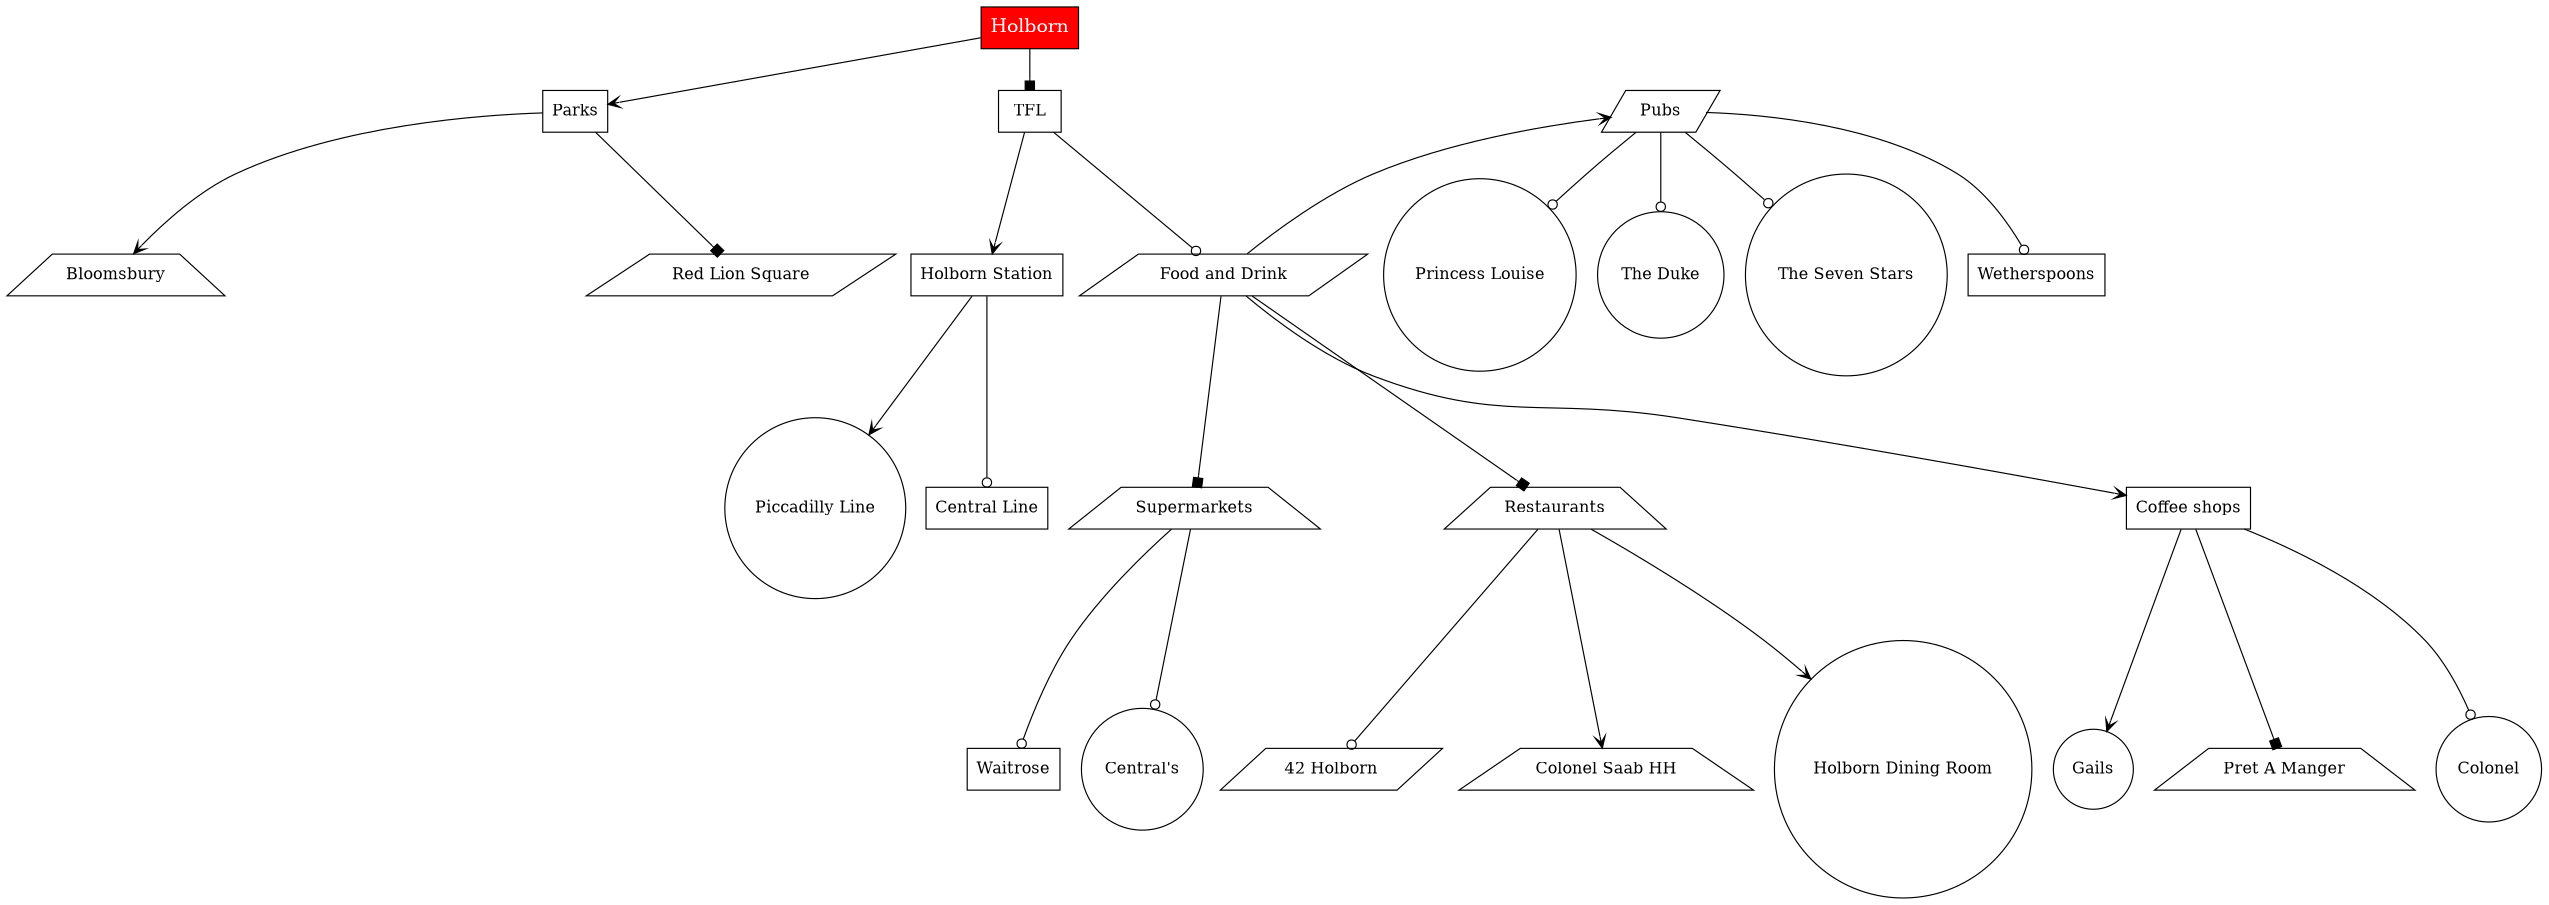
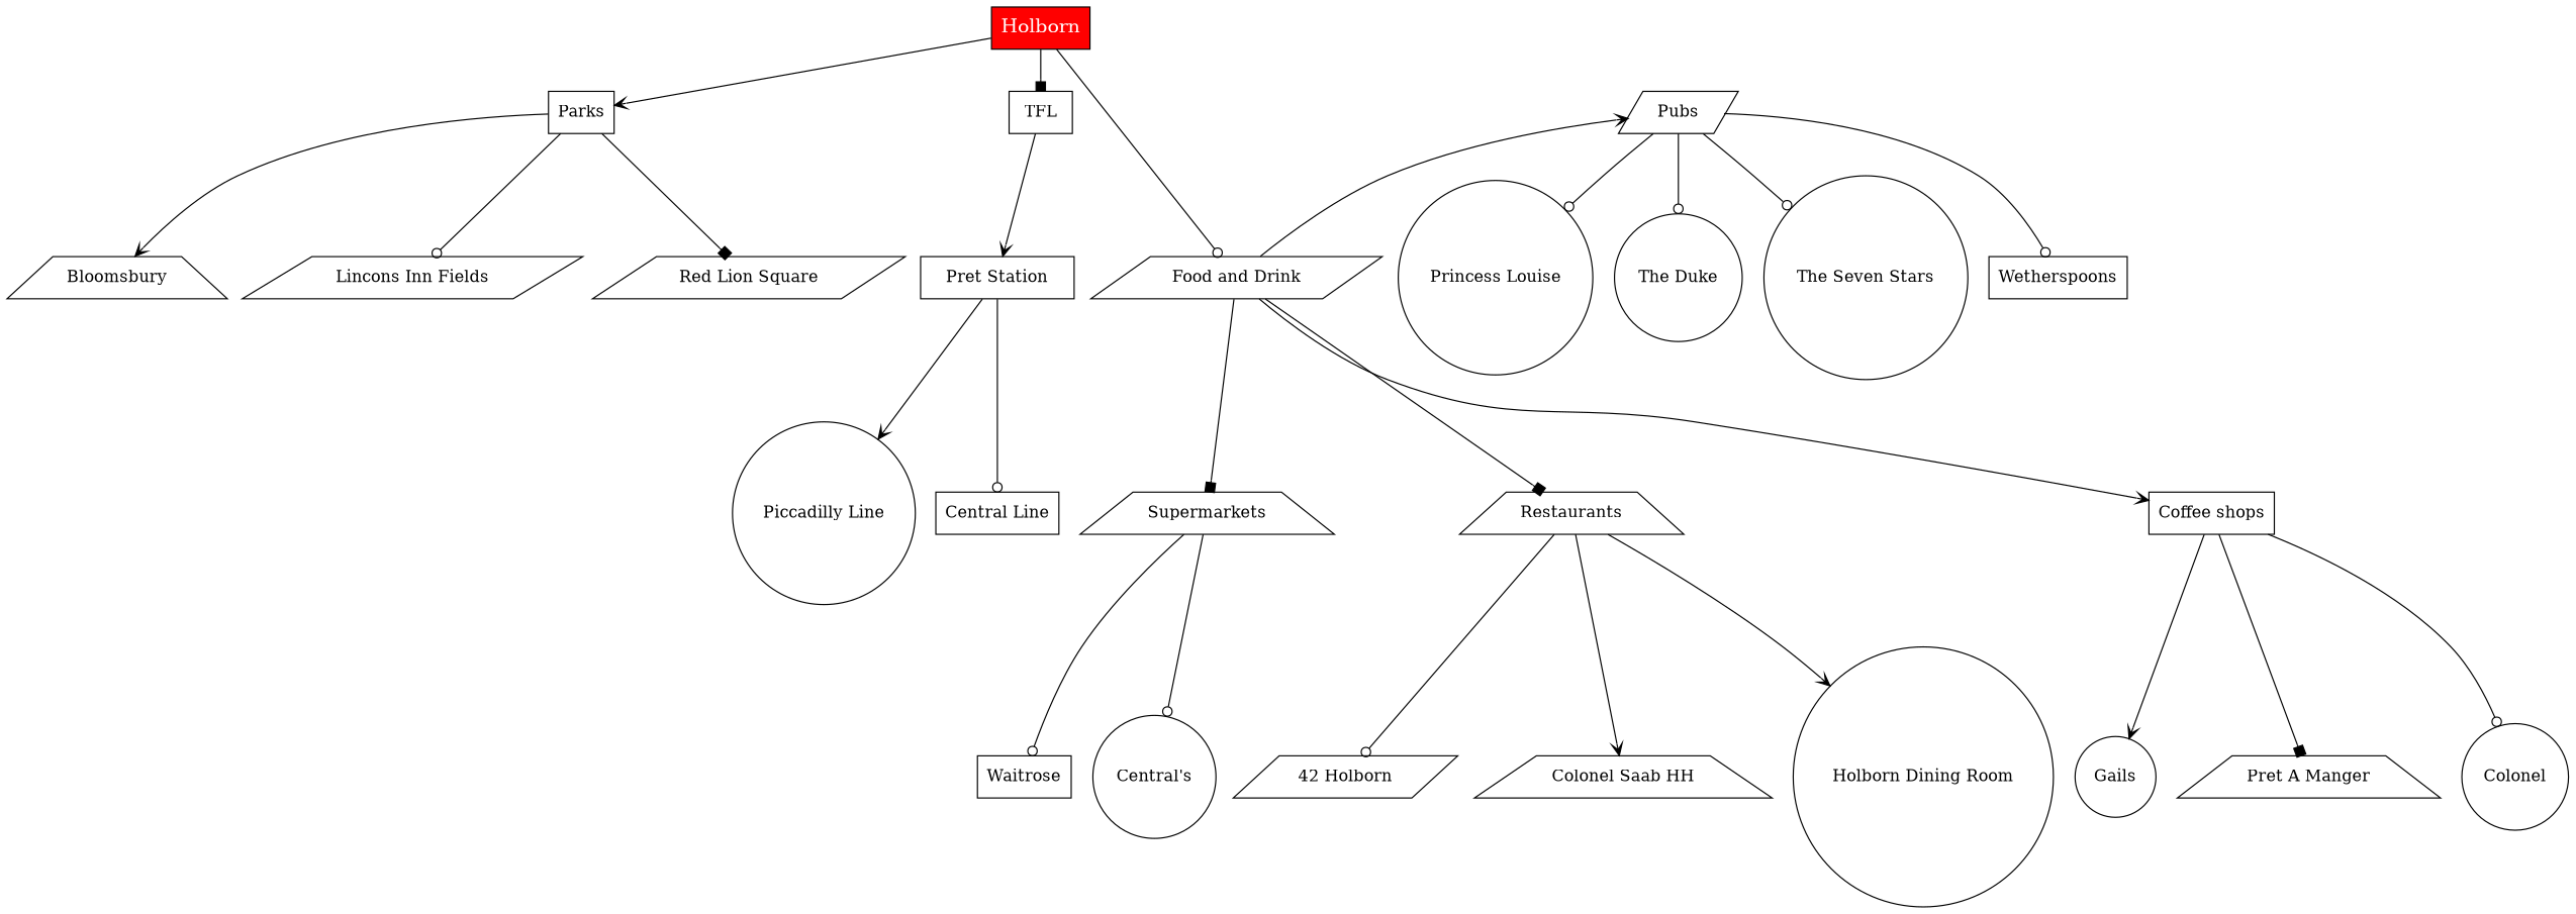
  digraph {
    rankdir=TB
    node [shape=box]
    edge [arrowhead=odot]
    n1 [fillcolor="#ff0000" fontcolor="#FFFFFF" fontsize=16 label=Holborn style=filled]
    n2 [label=Parks]
    n3 [label=Pubs shape=parallelogram]
    n4 [label=TFL]
    n5 [label="Coffee shops"]
    n6 [label=Supermarkets shape=trapezium]
    n7 [label=Restaurants shape=trapezium]
    "Food and Drink" [shape=parallelogram]
    n9 [label="Red Lion Square" shape=parallelogram]
    n10 [label=Bloomsbury shape=trapezium]
+   n11 [label="Lincons Inn Fields" shape=parallelogram]
    n12 [label=Wetherspoons]
    n13 [label="Princess Louise" shape=circle]
    n14 [label="The Duke" shape=circle]
    n15 [label="The Seven Stars" shape=circle]
-   n16 [label="Holborn Station"]
+   n16 [label="Pret Station"]
    n17 [label=Colonel shape=circle]
    n18 [label=Gails shape=circle]
    n19 [label="Pret A Manger" shape=trapezium]
    n20 [label=Waitrose]
    n21 [label="Central's" shape=circle]
    n22 [label="Colonel Saab HH" shape=trapezium]
    n23 [label="Holborn Dining Room" shape=circle]
    n24 [label="42 Holborn" shape=parallelogram]
    n25 [label="Central Line"]
    n26 [label="Piccadilly Line" shape=circle]
    subgraph sub_1 {
      rank=source
      n1
    }
    subgraph sub_2 {
      rank=same
      n2
      n3
      n4
    }
    subgraph sub_3 {
      rank=same
      n5
      n6
      n7
    }
    n1 -> n2 [arrowhead=vee]
    n1 -> n4 [arrowhead=box]
-   n4 -> "Food and Drink"
+   n1 -> "Food and Drink"
    n2 -> n9 [arrowhead=box]
    n2 -> n10 [arrowhead=vee]
+   n2 -> n11
    n3 -> n12
    n3 -> n13
    n3 -> n14
    n3 -> n15
    n4 -> n16 [arrowhead=vee]
    n5 -> n17
    n5 -> n18 [arrowhead=vee]
    n5 -> n19 [arrowhead=box]
    n6 -> n20
    n6 -> n21
    n7 -> n22 [arrowhead=vee]
    n7 -> n23 [arrowhead=vee]
    n7 -> n24
    "Food and Drink" -> n3 [arrowhead=vee]
    "Food and Drink" -> n5 [arrowhead=vee]
    "Food and Drink" -> n6 [arrowhead=box]
    "Food and Drink" -> n7 [arrowhead=box]
    n16 -> n25
    n16 -> n26 [arrowhead=vee]
  }
